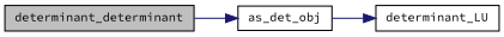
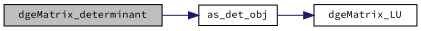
  digraph {
    fontname="Source Code Pro"
    rankdir=LR
    node [color=black fillcolor=white fontname="Source Code Pro" fontsize=10 shape=record style=filled]
    edge [color=midnightblue fontname="Source Code Pro" fontsize=10 labelfontname="FreeSans.ttf" labelfontsize=10 style=solid]
-   n1 [fillcolor=grey75 fontcolor=black height=0.2 label=determinant_determinant width=0.4]
+   n1 [fillcolor=grey75 fontcolor=black height=0.2 label=dgeMatrix_determinant width=0.4]
    n2 [height=0.2 label=as_det_obj width=0.4]
-   n3 [height=0.2 label=determinant_LU width=0.4]
+   n3 [height=0.2 label=dgeMatrix_LU width=0.4]
    n1 -> n2
    n2 -> n3
  }
